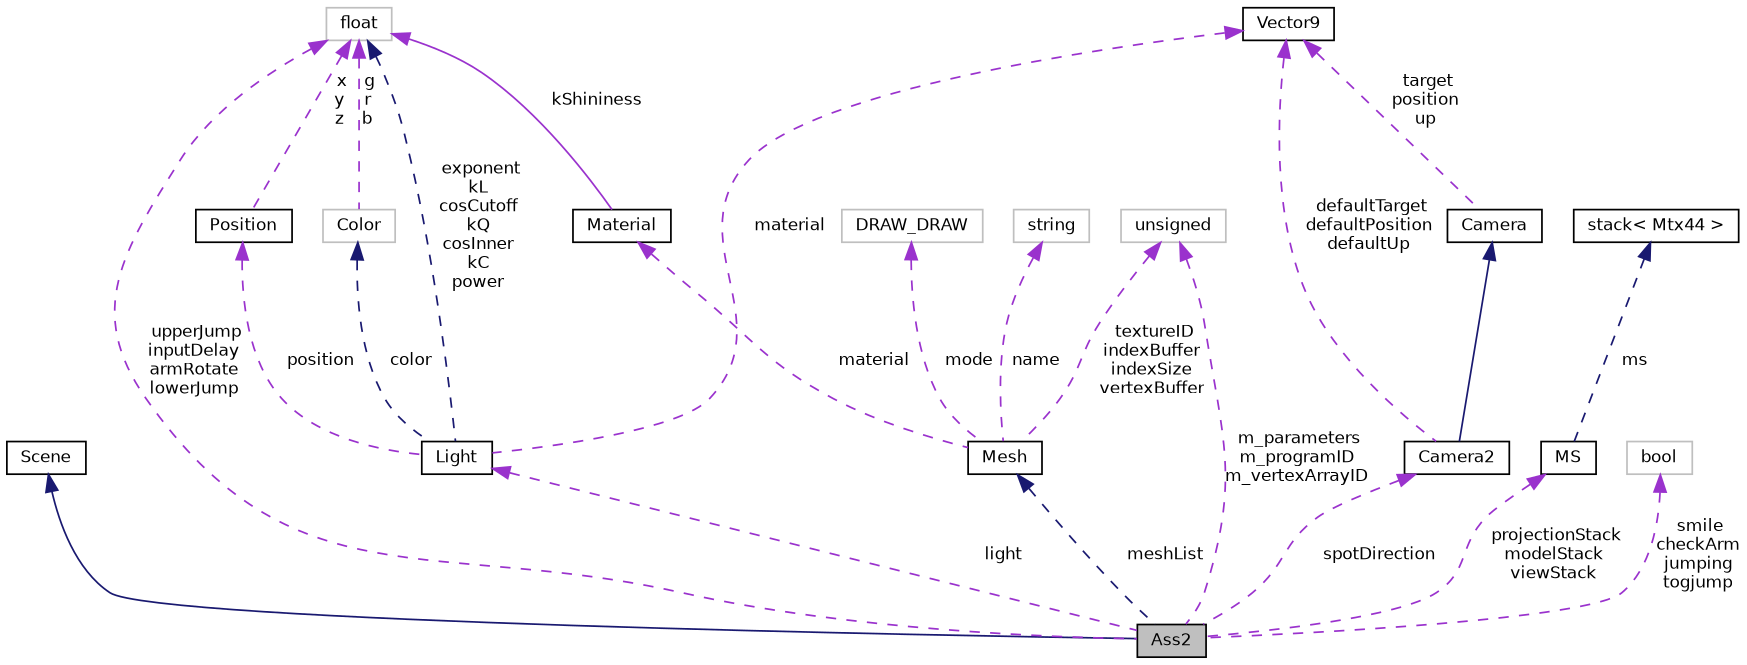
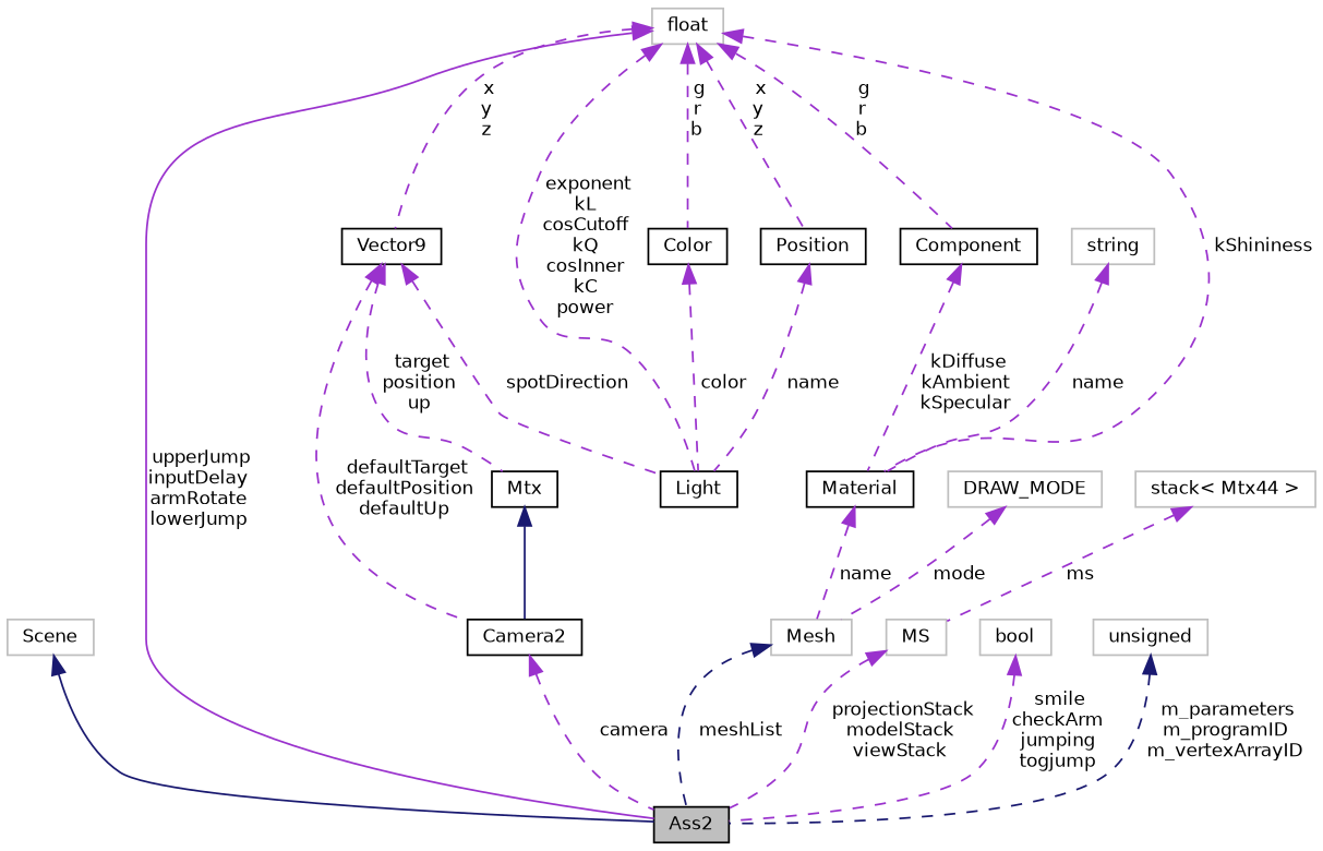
  digraph {
    node [color=black fontname=Helvetica fontsize=10 shape=record]
    edge [color=darkorchid3 dir=back fontname=Helvetica fontsize=10 labelfontname=Helvetica labelfontsize=10 style=dashed]
    n1 [fillcolor=grey75 fontcolor=black height=0.2 label=Ass2 style=filled width=0.4]
-   n2 [height=0.2 label=Scene width=0.4]
+   n2 [color=grey75 height=0.2 label=Scene width=0.4]
    n3 [height=0.2 label=Light width=0.4]
    n4 [color=grey75 height=0.2 label=float width=0.4]
    n5 [height=0.2 label=Position width=0.4]
    n6 [height=0.2 label=Vector9 width=0.4]
-   n7 [color=grey75 height=0.2 label=Color width=0.4]
+   n7 [height=0.2 label=Color width=0.4]
    n8 [height=0.2 label=Material width=0.4]
+   n9 [height=0.2 label=Component width=0.4]
    n10 [height=0.2 label=Camera2 width=0.4]
-   n11 [height=0.2 label=Camera width=0.4]
-   n12 [height=0.2 label=Mesh width=0.4]
-   n13 [height=0.2 label=MS width=0.4]
-   n14 [height=0.2 label="stack\< Mtx44 \>" width=0.4]
+   n11 [height=0.2 label=Mtx width=0.4]
+   n12 [color=grey75 height=0.2 label=Mesh width=0.4]
+   n13 [color=grey75 height=0.2 label=MS width=0.4]
+   n14 [color=grey75 height=0.2 label="stack\< Mtx44 \>" width=0.4]
    n15 [color=grey75 height=0.2 label=bool width=0.4]
-   n16 [color=grey75 height=0.2 label=DRAW_DRAW width=0.4]
+   n16 [color=grey75 height=0.2 label=DRAW_MODE width=0.4]
    n17 [color=grey75 height=0.2 label=string width=0.4]
    n18 [color=grey75 height=0.2 label=unsigned width=0.4]
    n2 -> n1 [color=midnightblue style=solid]
-   n3 -> n1 [label=" light"]
-   n4 -> n1 [label=" upperJump\ninputDelay\narmRotate\nlowerJump"]
-   n4 -> n3 [color=midnightblue label=" exponent\nkL\ncosCutoff\nkQ\ncosInner\nkC\npower"]
+   n4 -> n1 [label=" upperJump\ninputDelay\narmRotate\nlowerJump" style=solid]
+   n4 -> n3 [label=" exponent\nkL\ncosCutoff\nkQ\ncosInner\nkC\npower"]
    n4 -> n5 [label=" x\ny\nz"]
+   n4 -> n6 [label=" x\ny\nz"]
    n4 -> n7 [label=" g\nr\nb"]
-   n4 -> n8 [label=" kShininess" style=solid]
-   n5 -> n3 [label=" position"]
-   n6 -> n3 [label=" material"]
+   n4 -> n8 [label=" kShininess"]
+   n4 -> n9 [label=" g\nr\nb"]
+   n5 -> n3 [label=" name"]
+   n6 -> n3 [label=" spotDirection"]
    n6 -> n10 [label=" defaultTarget\ndefaultPosition\ndefaultUp"]
    n6 -> n11 [label=" target\nposition\nup"]
-   n7 -> n3 [color=midnightblue label=" color"]
-   n8 -> n12 [label=" material"]
-   n10 -> n1 [label=" spotDirection"]
+   n7 -> n3 [label=" color"]
+   n8 -> n12 [label=" name"]
+   n9 -> n8 [label=" kDiffuse\nkAmbient\nkSpecular"]
+   n10 -> n1 [label=" camera"]
    n11 -> n10 [color=midnightblue style=solid]
    n12 -> n1 [color=midnightblue label=" meshList"]
    n13 -> n1 [label=" projectionStack\nmodelStack\nviewStack"]
-   n14 -> n13 [color=midnightblue label=" ms"]
+   n14 -> n13 [label=" ms"]
    n15 -> n1 [label=" smile\ncheckArm\njumping\ntogjump"]
    n16 -> n12 [label=" mode"]
-   n17 -> n12 [label=" name"]
-   n18 -> n1 [label=" m_parameters\nm_programID\nm_vertexArrayID"]
-   n18 -> n12 [label=" textureID\nindexBuffer\nindexSize\nvertexBuffer"]
+   n17 -> n8 [label=" name"]
+   n18 -> n1 [color=midnightblue label=" m_parameters\nm_programID\nm_vertexArrayID"]
  }
